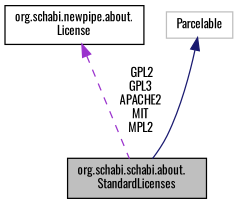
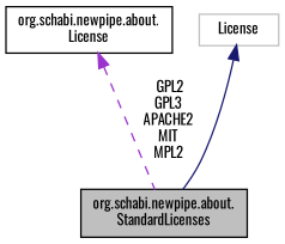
  digraph {
    fontname=Oswald
    node [color=black fillcolor=white fontname=Oswald fontsize=10 shape=record style=filled]
    edge [dir=back fontname=Oswald fontsize=10 labelfontname=Helvetica labelfontsize=10]
-   n1 [fillcolor=grey75 fontcolor=black height=0.2 label="org.schabi.schabi.about.\lStandardLicenses" width=0.4]
+   n1 [fillcolor=grey75 fontcolor=black height=0.2 label="org.schabi.newpipe.about.\lStandardLicenses" width=0.4]
    n2 [height=0.2 label="org.schabi.newpipe.about.\lLicense" width=0.4]
-   n3 [color=grey75 height=0.2 label=Parcelable width=0.4]
+   n3 [color=grey75 height=0.2 label=License width=0.4]
    n2 -> n1 [color=darkorchid3 label=" GPL2\nGPL3\nAPACHE2\nMIT\nMPL2" style=dashed]
    n3 -> n1 [color=midnightblue style=solid]
  }
